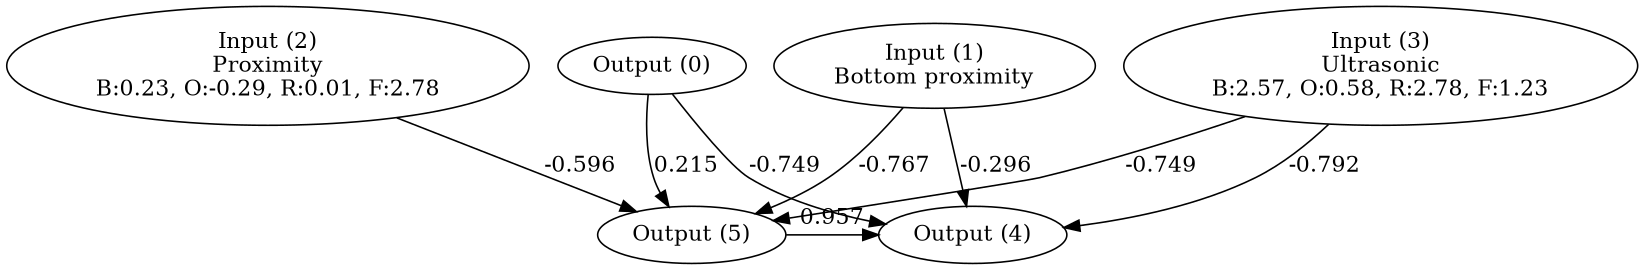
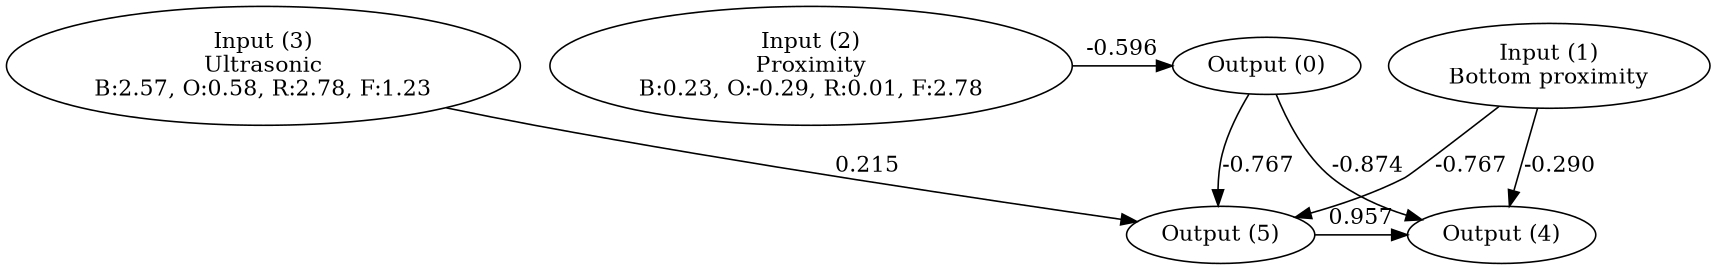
  digraph {
    n1 [label="Output (0)"]
    n2 [label="Input (1)\nBottom proximity"]
    n3 [label="Input (2)\nProximity\nB:0.23, O:-0.29, R:0.01, F:2.78"]
    n4 [label="Input (3)\nUltrasonic\nB:2.57, O:0.58, R:2.78, F:1.23"]
    n5 [label="Output (4)"]
    n6 [label="Output (5)"]
    subgraph sub_1 {
      rank=same
      n1
      n2
      n3
      n4
    }
    subgraph sub_2 {
      rank=same
      n5
      n6
    }
-   n1 -> n5 [label=-0.749]
-   n1 -> n6 [label=0.215]
-   n2 -> n5 [label=-0.296]
+   n1 -> n5 [label=-0.874]
+   n1 -> n6 [label=-0.767]
+   n2 -> n5 [label=-0.290]
    n2 -> n6 [label=-0.767]
-   n3 -> n6 [label=-0.596]
-   n4 -> n5 [label=-0.792]
-   n4 -> n6 [label=-0.749]
+   n3 -> n1 [label=-0.596]
+   n4 -> n6 [label=0.215]
    n6 -> n5 [label=0.957]
  }
